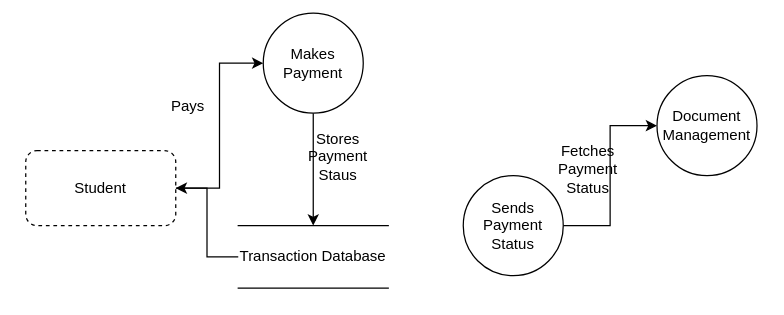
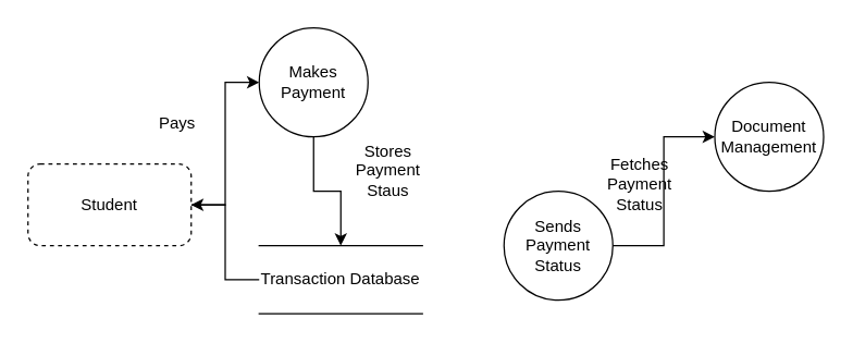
  <mxCell id="0" />
  <mxCell id="1" parent="0" />
  <mxCell id="2" style="edgeStyle=orthogonalEdgeStyle;rounded=0;orthogonalLoop=1;jettySize=auto;html=1;entryX=0;entryY=0.5;entryDx=0;entryDy=0;" edge="1" parent="1" source="3" target="5"><mxGeometry relative="1" as="geometry" /></mxCell>
  <mxCell id="3" value="Student" style="rounded=1;whiteSpace=wrap;html=1;dashed=1;" vertex="1" parent="1"><mxGeometry x="20" y="120" width="120" height="60" as="geometry" /></mxCell>
  <mxCell id="4" style="edgeStyle=orthogonalEdgeStyle;rounded=0;orthogonalLoop=1;jettySize=auto;html=1;entryX=0.5;entryY=0;entryDx=0;entryDy=0;" edge="1" parent="1" source="5" target="9"><mxGeometry relative="1" as="geometry" /></mxCell>
- <mxCell id="5" value="Makes Payment" style="ellipse;whiteSpace=wrap;html=1;aspect=fixed;" vertex="1" parent="1"><mxGeometry x="210" y="10" width="80" height="80" as="geometry" /></mxCell>
+ <mxCell id="5" value="Makes Payment" style="ellipse;whiteSpace=wrap;html=1;aspect=fixed;" vertex="1" parent="1"><mxGeometry x="190" y="20" width="80" height="80" as="geometry" /></mxCell>
  <mxCell id="6" style="edgeStyle=orthogonalEdgeStyle;rounded=0;orthogonalLoop=1;jettySize=auto;html=1;entryX=0;entryY=0.5;entryDx=0;entryDy=0;" edge="1" parent="1" source="7" target="10"><mxGeometry relative="1" as="geometry" /></mxCell>
  <mxCell id="7" value="Sends Payment Status" style="ellipse;whiteSpace=wrap;html=1;aspect=fixed;" vertex="1" parent="1"><mxGeometry x="370" y="140" width="80" height="80" as="geometry" /></mxCell>
  <mxCell id="8" style="edgeStyle=orthogonalEdgeStyle;rounded=0;orthogonalLoop=1;jettySize=auto;html=1;" edge="1" parent="1" source="9" target="3"><mxGeometry relative="1" as="geometry" /></mxCell>
  <mxCell id="9" value="Transaction Database" style="shape=partialRectangle;whiteSpace=wrap;html=1;left=0;right=0;fillColor=none;" vertex="1" parent="1"><mxGeometry x="190" y="180" width="120" height="50" as="geometry" /></mxCell>
  <mxCell id="10" value="Document Management" style="ellipse;whiteSpace=wrap;html=1;aspect=fixed;" vertex="1" parent="1"><mxGeometry x="525" y="60" width="80" height="80" as="geometry" /></mxCell>
- <mxCell id="11" value="Pays" style="text;html=1;align=center;verticalAlign=middle;whiteSpace=wrap;rounded=0;" vertex="1" parent="1"><mxGeometry x="120" y="70" width="60" height="30" as="geometry" /></mxCell>
- <mxCell id="12" value="Stores Payment Staus" style="text;html=1;align=center;verticalAlign=middle;whiteSpace=wrap;rounded=0;" vertex="1" parent="1"><mxGeometry x="240" y="110" width="60" height="30" as="geometry" /></mxCell>
+ <mxCell id="11" value="Pays" style="text;html=1;align=center;verticalAlign=middle;whiteSpace=wrap;rounded=0;" vertex="1" parent="1"><mxGeometry x="100" y="75" width="60" height="30" as="geometry" /></mxCell>
+ <mxCell id="12" value="Stores Payment Staus" style="text;html=1;align=center;verticalAlign=middle;whiteSpace=wrap;rounded=0;" vertex="1" parent="1"><mxGeometry x="255" y="110" width="60" height="30" as="geometry" /></mxCell>
  <mxCell id="13" value="Fetches Payment Status" style="text;html=1;align=center;verticalAlign=middle;whiteSpace=wrap;rounded=0;" vertex="1" parent="1"><mxGeometry x="440" y="120" width="60" height="30" as="geometry" /></mxCell>
